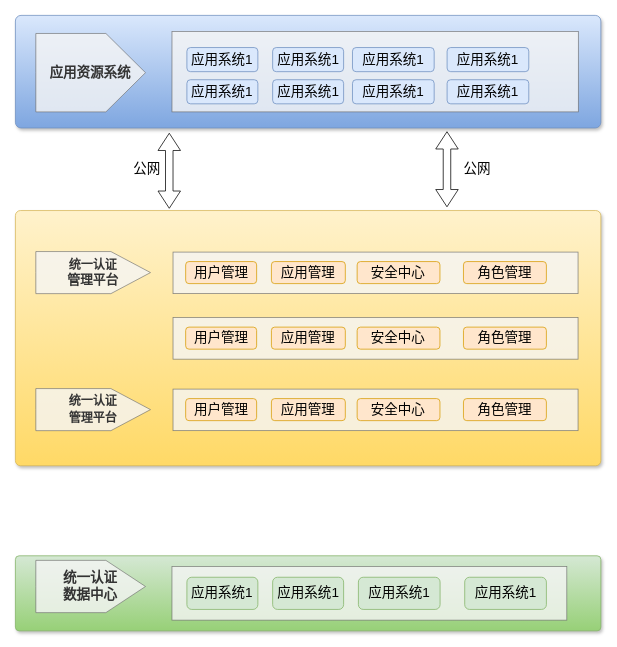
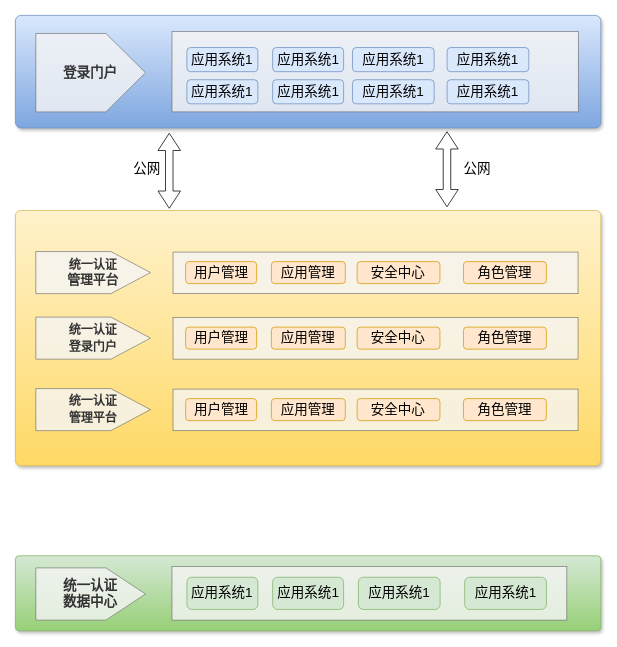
  <mxCell id="0" />
  <mxCell id="1" parent="0" />
  <mxCell id="2" value="" style="text;html=1;strokeColor=#6c8ebf;fillColor=#dae8fc;align=center;verticalAlign=middle;whiteSpace=wrap;fontSize=54;fontStyle=1;shadow=1;rounded=1;glass=0;sketch=0;arcSize=5;gradientColor=#7ea6e0;" parent="1" vertex="1"><mxGeometry x="20" y="20" width="780" height="150" as="geometry" /></mxCell>
  <mxCell id="3" value="" style="rounded=0;whiteSpace=wrap;html=1;shadow=0;glass=0;sketch=0;fontSize=20;fillColor=#f5f5f5;fontColor=#333333;strokeColor=#666666;opacity=80;" parent="2" vertex="1"><mxGeometry x="208.61" y="21.43" width="541.39" height="107.14" as="geometry" /></mxCell>
  <mxCell id="4" value="&lt;font style=&quot;font-size: 18px;&quot;&gt;应用系统1&lt;/font&gt;" style="rounded=1;whiteSpace=wrap;html=1;shadow=0;glass=0;sketch=0;fillColor=#dae8fc;strokeColor=#6c8ebf;gradientColor=none;" parent="2" vertex="1"><mxGeometry x="228.485" y="42.857" width="94.545" height="32.143" as="geometry" /></mxCell>
- <mxCell id="5" value="&lt;span style=&quot;color: rgb(51, 51, 51);&quot;&gt;&lt;b&gt;&lt;font style=&quot;font-size: 18px;&quot;&gt;应用资源系统&lt;/font&gt;&lt;/b&gt;&lt;/span&gt;" style="html=1;shadow=0;dashed=0;align=center;verticalAlign=middle;shape=mxgraph.arrows2.arrow;dy=0;dx=52.76;notch=0;rounded=0;glass=0;sketch=0;fontSize=18;fillColor=#f5f5f5;fontColor=#333333;strokeColor=#666666;whiteSpace=wrap;opacity=80;" parent="2" vertex="1"><mxGeometry x="27.205" y="24.107" width="146.128" height="104.464" as="geometry" /></mxCell>
+ <mxCell id="5" value="&lt;span style=&quot;color: rgb(51, 51, 51);&quot;&gt;&lt;b&gt;&lt;font style=&quot;font-size: 18px;&quot;&gt;登录门户&lt;/font&gt;&lt;/b&gt;&lt;/span&gt;" style="html=1;shadow=0;dashed=0;align=center;verticalAlign=middle;shape=mxgraph.arrows2.arrow;dy=0;dx=52.76;notch=0;rounded=0;glass=0;sketch=0;fontSize=18;fillColor=#f5f5f5;fontColor=#333333;strokeColor=#666666;whiteSpace=wrap;opacity=80;" parent="2" vertex="1"><mxGeometry x="27.205" y="24.107" width="146.128" height="104.464" as="geometry" /></mxCell>
  <mxCell id="6" value="&lt;font style=&quot;font-size: 18px;&quot;&gt;应用系统1&lt;/font&gt;" style="rounded=1;whiteSpace=wrap;html=1;shadow=0;glass=0;sketch=0;fillColor=#dae8fc;strokeColor=#6c8ebf;gradientColor=none;" parent="2" vertex="1"><mxGeometry x="575.149" y="42.857" width="108.837" height="32.143" as="geometry" /></mxCell>
  <mxCell id="7" value="&lt;font style=&quot;font-size: 18px;&quot;&gt;应用系统1&lt;/font&gt;" style="rounded=1;whiteSpace=wrap;html=1;shadow=0;glass=0;sketch=0;fillColor=#dae8fc;strokeColor=#6c8ebf;gradientColor=none;" parent="2" vertex="1"><mxGeometry x="449.089" y="42.857" width="108.837" height="32.143" as="geometry" /></mxCell>
  <mxCell id="8" value="&lt;font style=&quot;font-size: 18px;&quot;&gt;应用系统1&lt;/font&gt;" style="rounded=1;whiteSpace=wrap;html=1;shadow=0;glass=0;sketch=0;fillColor=#dae8fc;strokeColor=#6c8ebf;gradientColor=none;" parent="2" vertex="1"><mxGeometry x="575.149" y="85.714" width="108.837" height="32.143" as="geometry" /></mxCell>
  <mxCell id="9" value="&lt;font style=&quot;font-size: 18px;&quot;&gt;应用系统1&lt;/font&gt;" style="rounded=1;whiteSpace=wrap;html=1;shadow=0;glass=0;sketch=0;fillColor=#dae8fc;strokeColor=#6c8ebf;gradientColor=none;" parent="2" vertex="1"><mxGeometry x="449.089" y="85.714" width="108.837" height="32.143" as="geometry" /></mxCell>
  <mxCell id="10" value="&lt;font style=&quot;font-size: 18px;&quot;&gt;应用系统1&lt;/font&gt;" style="rounded=1;whiteSpace=wrap;html=1;shadow=0;glass=0;sketch=0;fillColor=#dae8fc;strokeColor=#6c8ebf;gradientColor=none;" parent="2" vertex="1"><mxGeometry x="342.727" y="42.857" width="94.545" height="32.143" as="geometry" /></mxCell>
  <mxCell id="11" value="&lt;font style=&quot;font-size: 18px;&quot;&gt;应用系统1&lt;/font&gt;" style="rounded=1;whiteSpace=wrap;html=1;shadow=0;glass=0;sketch=0;fillColor=#dae8fc;strokeColor=#6c8ebf;gradientColor=none;" parent="2" vertex="1"><mxGeometry x="228.485" y="85.714" width="94.545" height="32.143" as="geometry" /></mxCell>
  <mxCell id="12" value="&lt;font style=&quot;font-size: 18px;&quot;&gt;应用系统1&lt;/font&gt;" style="rounded=1;whiteSpace=wrap;html=1;shadow=0;glass=0;sketch=0;fillColor=#dae8fc;strokeColor=#6c8ebf;gradientColor=none;" parent="2" vertex="1"><mxGeometry x="342.727" y="85.714" width="94.545" height="32.143" as="geometry" /></mxCell>
  <mxCell id="13" value="" style="text;html=1;strokeColor=#d6b656;fillColor=#fff2cc;align=center;verticalAlign=middle;whiteSpace=wrap;fontSize=54;fontStyle=1;shadow=1;rounded=1;glass=0;sketch=0;arcSize=2;gradientColor=#ffd966;" parent="1" vertex="1"><mxGeometry x="20" y="280" width="780" height="340" as="geometry" /></mxCell>
  <mxCell id="14" value="" style="rounded=0;whiteSpace=wrap;html=1;shadow=0;glass=0;sketch=0;fontSize=20;fillColor=#f5f5f5;fontColor=#333333;strokeColor=#666666;opacity=80;" parent="13" vertex="1"><mxGeometry x="210" y="55.35" width="539.62" height="55.35" as="geometry" /></mxCell>
  <mxCell id="15" value="&lt;font style=&quot;font-size: 18px;&quot;&gt;用户管理&lt;/font&gt;" style="rounded=1;whiteSpace=wrap;html=1;shadow=0;glass=0;sketch=0;fillColor=#ffe6cc;strokeColor=#d79b00;" parent="13" vertex="1"><mxGeometry x="226.838" y="67.992" width="94.545" height="29.367" as="geometry" /></mxCell>
  <mxCell id="16" value="&lt;div style=&quot;font-size: 17px;&quot;&gt;&lt;b style=&quot;background-color: initial;&quot;&gt;&lt;font style=&quot;font-size: 16px;&quot;&gt;统一认证&lt;/font&gt;&lt;/b&gt;&lt;/div&gt;&lt;span style=&quot;color: rgb(51, 51, 51); font-size: 17px;&quot;&gt;&lt;div style=&quot;&quot;&gt;&lt;b style=&quot;background-color: initial;&quot;&gt;&lt;font style=&quot;font-size: 17px;&quot;&gt;管理平台&lt;/font&gt;&lt;/b&gt;&lt;/div&gt;&lt;/span&gt;" style="html=1;shadow=0;dashed=0;align=center;verticalAlign=middle;shape=mxgraph.arrows2.arrow;dy=0;dx=52.76;notch=0;rounded=0;glass=0;sketch=0;fontSize=18;fillColor=#f5f5f5;fontColor=#333333;strokeColor=#666666;whiteSpace=wrap;opacity=80;" parent="13" vertex="1"><mxGeometry x="27.21" y="54.65" width="152.79" height="56.05" as="geometry" /></mxCell>
  <mxCell id="17" value="&lt;font style=&quot;font-size: 18px;&quot;&gt;角色管理&lt;/font&gt;" style="rounded=1;whiteSpace=wrap;html=1;shadow=0;glass=0;sketch=0;fillColor=#ffe6cc;strokeColor=#d79b00;" parent="13" vertex="1"><mxGeometry x="596.96" y="67.992" width="110.484" height="29.367" as="geometry" /></mxCell>
  <mxCell id="18" value="&lt;font style=&quot;font-size: 18px;&quot;&gt;安全中心&lt;/font&gt;" style="rounded=1;whiteSpace=wrap;html=1;shadow=0;glass=0;sketch=0;fillColor=#ffe6cc;strokeColor=#d79b00;" parent="13" vertex="1"><mxGeometry x="455.323" y="67.992" width="110.303" height="29.367" as="geometry" /></mxCell>
  <mxCell id="19" value="&lt;font style=&quot;font-size: 18px;&quot;&gt;应用管理&lt;/font&gt;" style="rounded=1;whiteSpace=wrap;html=1;shadow=0;glass=0;sketch=0;fillColor=#ffe6cc;strokeColor=#d79b00;" parent="13" vertex="1"><mxGeometry x="341.081" y="67.992" width="98.485" height="29.367" as="geometry" /></mxCell>
  <mxCell id="20" value="" style="rounded=0;whiteSpace=wrap;html=1;shadow=0;glass=0;sketch=0;fontSize=20;fillColor=#f5f5f5;fontColor=#333333;strokeColor=#666666;opacity=80;" parent="13" vertex="1"><mxGeometry x="210" y="142.67" width="539.62" height="55.35" as="geometry" /></mxCell>
  <mxCell id="21" value="&lt;font style=&quot;font-size: 18px;&quot;&gt;用户管理&lt;/font&gt;" style="rounded=1;whiteSpace=wrap;html=1;shadow=0;glass=0;sketch=0;fillColor=#ffe6cc;strokeColor=#d79b00;" parent="13" vertex="1"><mxGeometry x="226.838" y="155.317" width="94.545" height="29.367" as="geometry" /></mxCell>
+ <mxCell id="22" value="&lt;span style=&quot;color: rgb(51, 51, 51);&quot;&gt;&lt;b style=&quot;font-size: 16px;&quot;&gt;&lt;font style=&quot;font-size: 16px;&quot;&gt;统一认证&lt;br&gt;登录门户&lt;/font&gt;&lt;/b&gt;&lt;/span&gt;" style="html=1;shadow=0;dashed=0;align=center;verticalAlign=middle;shape=mxgraph.arrows2.arrow;dy=0;dx=52.76;notch=0;rounded=0;glass=0;sketch=0;fontSize=18;fillColor=#f5f5f5;fontColor=#333333;strokeColor=#666666;whiteSpace=wrap;opacity=80;" parent="13" vertex="1"><mxGeometry x="27.21" y="141.97" width="152.79" height="56.05" as="geometry" /></mxCell>
  <mxCell id="23" value="&lt;font style=&quot;font-size: 18px;&quot;&gt;角色管理&lt;/font&gt;" style="rounded=1;whiteSpace=wrap;html=1;shadow=0;glass=0;sketch=0;fillColor=#ffe6cc;strokeColor=#d79b00;" parent="13" vertex="1"><mxGeometry x="596.96" y="155.317" width="110.484" height="29.367" as="geometry" /></mxCell>
  <mxCell id="24" value="&lt;font style=&quot;font-size: 18px;&quot;&gt;安全中心&lt;/font&gt;" style="rounded=1;whiteSpace=wrap;html=1;shadow=0;glass=0;sketch=0;fillColor=#ffe6cc;strokeColor=#d79b00;" parent="13" vertex="1"><mxGeometry x="455.323" y="155.317" width="110.303" height="29.367" as="geometry" /></mxCell>
  <mxCell id="25" value="&lt;font style=&quot;font-size: 18px;&quot;&gt;应用管理&lt;/font&gt;" style="rounded=1;whiteSpace=wrap;html=1;shadow=0;glass=0;sketch=0;fillColor=#ffe6cc;strokeColor=#d79b00;" parent="13" vertex="1"><mxGeometry x="341.081" y="155.317" width="98.485" height="29.367" as="geometry" /></mxCell>
  <mxCell id="26" value="" style="rounded=0;whiteSpace=wrap;html=1;shadow=0;glass=0;sketch=0;fontSize=20;fillColor=#f5f5f5;fontColor=#333333;strokeColor=#666666;opacity=80;" parent="13" vertex="1"><mxGeometry x="210" y="237.91" width="539.62" height="55.35" as="geometry" /></mxCell>
  <mxCell id="27" value="&lt;font style=&quot;font-size: 18px;&quot;&gt;用户管理&lt;/font&gt;" style="rounded=1;whiteSpace=wrap;html=1;shadow=0;glass=0;sketch=0;fillColor=#ffe6cc;strokeColor=#d79b00;" parent="13" vertex="1"><mxGeometry x="226.838" y="250.556" width="94.545" height="29.367" as="geometry" /></mxCell>
  <mxCell id="28" value="&lt;span style=&quot;color: rgb(51, 51, 51);&quot;&gt;&lt;b style=&quot;font-size: 16px;&quot;&gt;&lt;font style=&quot;font-size: 16px;&quot;&gt;统一认证&lt;br&gt;管理平台&lt;/font&gt;&lt;/b&gt;&lt;/span&gt;" style="html=1;shadow=0;dashed=0;align=center;verticalAlign=middle;shape=mxgraph.arrows2.arrow;dy=0;dx=52.76;notch=0;rounded=0;glass=0;sketch=0;fontSize=18;fillColor=#f5f5f5;fontColor=#333333;strokeColor=#666666;whiteSpace=wrap;opacity=80;" parent="13" vertex="1"><mxGeometry x="27.21" y="237.21" width="152.79" height="56.05" as="geometry" /></mxCell>
  <mxCell id="29" value="&lt;font style=&quot;font-size: 18px;&quot;&gt;角色管理&lt;/font&gt;" style="rounded=1;whiteSpace=wrap;html=1;shadow=0;glass=0;sketch=0;fillColor=#ffe6cc;strokeColor=#d79b00;" parent="13" vertex="1"><mxGeometry x="596.96" y="250.556" width="110.484" height="29.367" as="geometry" /></mxCell>
  <mxCell id="30" value="&lt;font style=&quot;font-size: 18px;&quot;&gt;安全中心&lt;/font&gt;" style="rounded=1;whiteSpace=wrap;html=1;shadow=0;glass=0;sketch=0;fillColor=#ffe6cc;strokeColor=#d79b00;" parent="13" vertex="1"><mxGeometry x="455.323" y="250.556" width="110.303" height="29.367" as="geometry" /></mxCell>
  <mxCell id="31" value="&lt;font style=&quot;font-size: 18px;&quot;&gt;应用管理&lt;/font&gt;" style="rounded=1;whiteSpace=wrap;html=1;shadow=0;glass=0;sketch=0;fillColor=#ffe6cc;strokeColor=#d79b00;" parent="13" vertex="1"><mxGeometry x="341.081" y="250.556" width="98.485" height="29.367" as="geometry" /></mxCell>
  <mxCell id="32" value="" style="text;html=1;strokeColor=#82b366;fillColor=#d5e8d4;align=center;verticalAlign=middle;whiteSpace=wrap;fontSize=54;fontStyle=1;shadow=1;rounded=1;glass=0;sketch=0;gradientColor=#97d077;arcSize=5;" parent="1" vertex="1"><mxGeometry x="20" y="740" width="780" height="100" as="geometry" /></mxCell>
  <mxCell id="33" value="" style="rounded=0;whiteSpace=wrap;html=1;shadow=0;glass=0;sketch=0;fontSize=20;fillColor=#f5f5f5;fontColor=#333333;strokeColor=#666666;opacity=80;" parent="32" vertex="1"><mxGeometry x="208.605" y="14.286" width="526.047" height="71.429" as="geometry" /></mxCell>
  <mxCell id="34" value="&lt;font style=&quot;font-size: 18px;&quot;&gt;应用系统1&lt;/font&gt;" style="rounded=1;whiteSpace=wrap;html=1;shadow=0;glass=0;sketch=0;fillColor=#d5e8d4;strokeColor=#82b366;gradientColor=none;" parent="32" vertex="1"><mxGeometry x="228.485" y="28.571" width="94.545" height="42.857" as="geometry" /></mxCell>
- <mxCell id="35" value="&lt;span style=&quot;color: rgb(51, 51, 51);&quot;&gt;&lt;b style=&quot;&quot;&gt;&lt;font style=&quot;font-size: 18px;&quot;&gt;统一认证&lt;br&gt;数据中心&lt;br&gt;&lt;/font&gt;&lt;/b&gt;&lt;/span&gt;" style="html=1;shadow=0;dashed=0;align=center;verticalAlign=middle;shape=mxgraph.arrows2.arrow;dy=0;dx=52.76;notch=0;rounded=0;glass=0;sketch=0;fontSize=18;fillColor=#f5f5f5;fontColor=#333333;strokeColor=#666666;whiteSpace=wrap;opacity=80;" parent="32" vertex="1"><mxGeometry x="27.205" y="6.071" width="146.128" height="69.643" as="geometry" /></mxCell>
+ <mxCell id="35" value="&lt;span style=&quot;color: rgb(51, 51, 51);&quot;&gt;&lt;b style=&quot;&quot;&gt;&lt;font style=&quot;font-size: 18px;&quot;&gt;统一认证&lt;br&gt;数据中心&lt;br&gt;&lt;/font&gt;&lt;/b&gt;&lt;/span&gt;" style="html=1;shadow=0;dashed=0;align=center;verticalAlign=middle;shape=mxgraph.arrows2.arrow;dy=0;dx=52.76;notch=0;rounded=0;glass=0;sketch=0;fontSize=18;fillColor=#f5f5f5;fontColor=#333333;strokeColor=#666666;whiteSpace=wrap;opacity=80;" parent="32" vertex="1"><mxGeometry x="27.205" y="16.071" width="146.128" height="69.643" as="geometry" /></mxCell>
  <mxCell id="36" value="&lt;font style=&quot;font-size: 18px;&quot;&gt;应用系统1&lt;/font&gt;" style="rounded=1;whiteSpace=wrap;html=1;shadow=0;glass=0;sketch=0;fillColor=#d5e8d4;strokeColor=#82b366;gradientColor=none;" parent="32" vertex="1"><mxGeometry x="598.607" y="28.571" width="108.838" height="42.857" as="geometry" /></mxCell>
  <mxCell id="37" value="&lt;font style=&quot;font-size: 18px;&quot;&gt;应用系统1&lt;/font&gt;" style="rounded=1;whiteSpace=wrap;html=1;shadow=0;glass=0;sketch=0;fillColor=#d5e8d4;strokeColor=#82b366;gradientColor=none;" parent="32" vertex="1"><mxGeometry x="456.97" y="28.571" width="108.838" height="42.857" as="geometry" /></mxCell>
  <mxCell id="38" value="&lt;font style=&quot;font-size: 18px;&quot;&gt;应用系统1&lt;/font&gt;" style="rounded=1;whiteSpace=wrap;html=1;shadow=0;glass=0;sketch=0;fillColor=#d5e8d4;strokeColor=#82b366;gradientColor=none;" parent="32" vertex="1"><mxGeometry x="342.727" y="28.571" width="94.545" height="42.857" as="geometry" /></mxCell>
  <mxCell id="39" value="" style="shape=doubleArrow;direction=south;whiteSpace=wrap;html=1;fontSize=18;arrowWidth=0.333;arrowSize=0.23;" vertex="1" parent="1"><mxGeometry x="210" y="177" width="30" height="100" as="geometry" /></mxCell>
  <mxCell id="40" value="" style="shape=doubleArrow;direction=south;whiteSpace=wrap;html=1;fontSize=18;arrowWidth=0.333;arrowSize=0.23;" vertex="1" parent="1"><mxGeometry x="580" y="175" width="30" height="100" as="geometry" /></mxCell>
  <mxCell id="41" value="公网" style="text;html=1;align=center;verticalAlign=middle;resizable=0;points=[];autosize=1;strokeColor=none;fillColor=none;fontSize=18;" vertex="1" parent="1"><mxGeometry x="170" y="210" width="50" height="30" as="geometry" /></mxCell>
  <mxCell id="42" value="公网" style="text;html=1;align=center;verticalAlign=middle;resizable=0;points=[];autosize=1;strokeColor=none;fillColor=none;fontSize=18;" vertex="1" parent="1"><mxGeometry x="610" y="210" width="50" height="30" as="geometry" /></mxCell>
